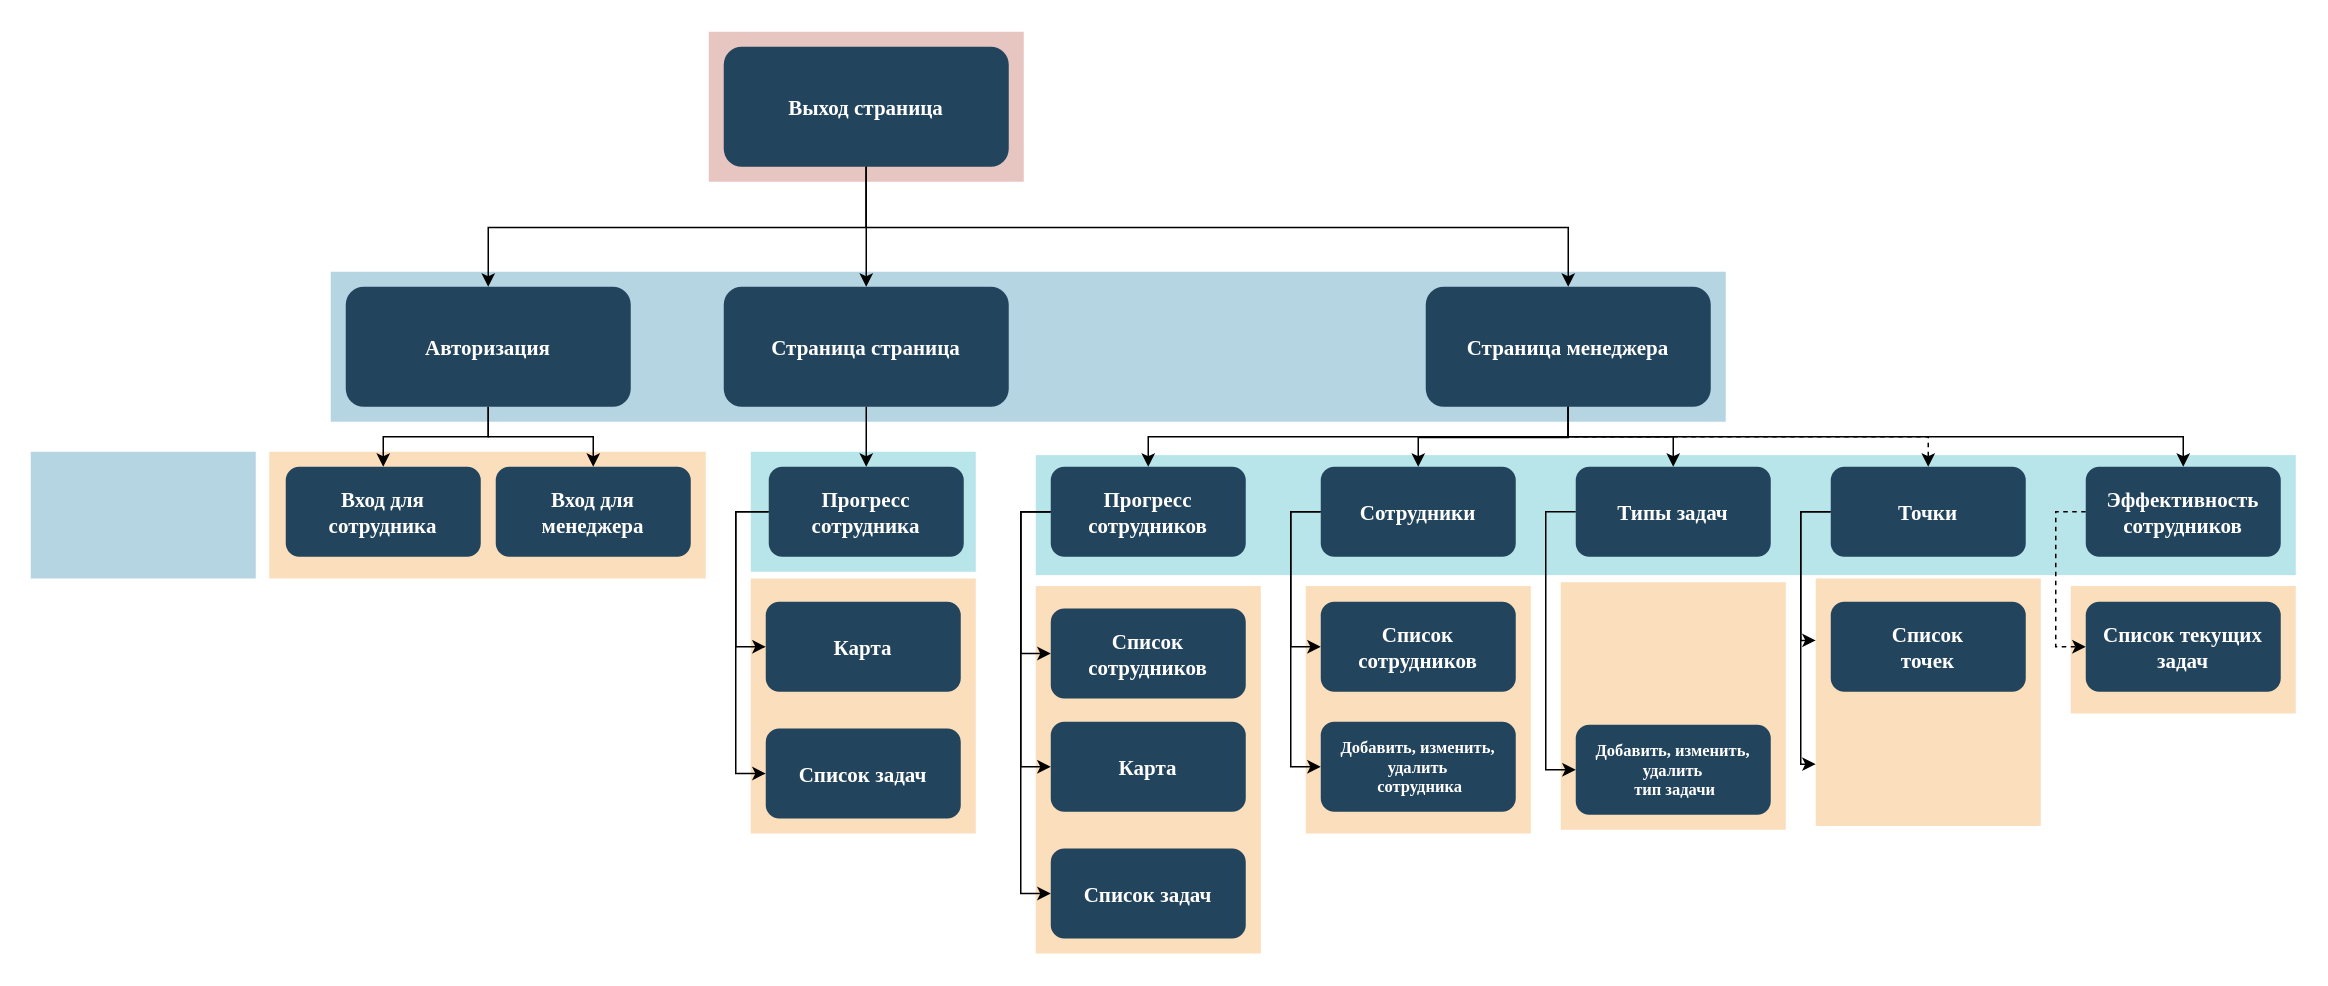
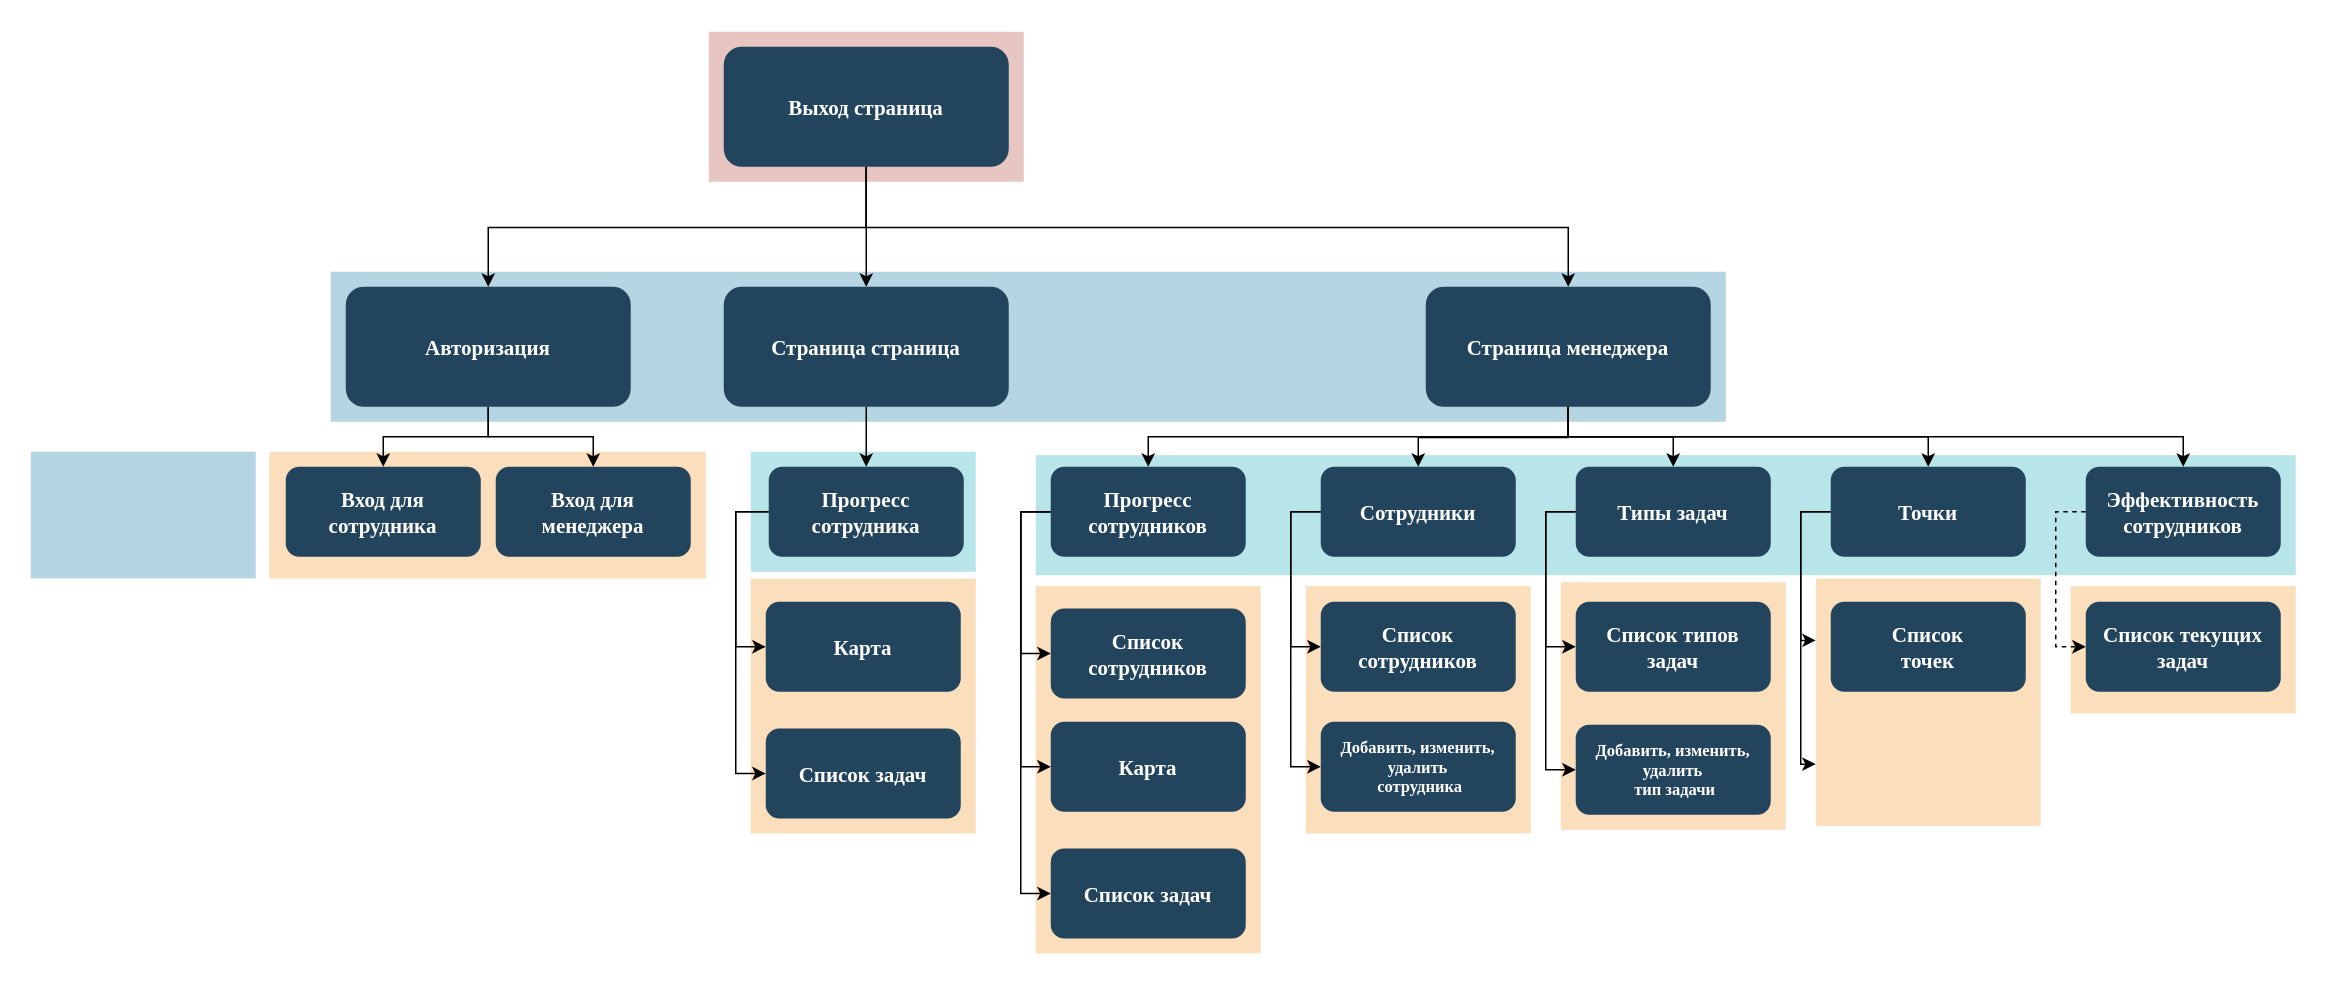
  <mxCell id="0" />
  <mxCell id="1" parent="0" />
  <mxCell id="2" value="" style="fillColor=#F2931E;strokeColor=none;opacity=30;" vertex="1" parent="1"><mxGeometry x="1380" y="390" width="150" height="85" as="geometry" /></mxCell>
  <mxCell id="3" value="" style="fillColor=#F2931E;strokeColor=none;opacity=30;" parent="1" vertex="1"><mxGeometry x="1040" y="387.5" width="150" height="165" as="geometry" /></mxCell>
  <mxCell id="4" value="" style="fillColor=#F2931E;strokeColor=none;opacity=30;" parent="1" vertex="1"><mxGeometry x="870" y="390" width="150" height="165" as="geometry" /></mxCell>
  <mxCell id="5" value="" style="fillColor=#F2931E;strokeColor=none;opacity=30;" parent="1" vertex="1"><mxGeometry x="690" y="390" width="150" height="245" as="geometry" /></mxCell>
  <mxCell id="6" value="" style="fillColor=#12AAB5;strokeColor=none;opacity=30;" parent="1" vertex="1"><mxGeometry x="690" y="302.75" width="840" height="80" as="geometry" /></mxCell>
  <mxCell id="7" value="" style="fillColor=#10739E;strokeColor=none;opacity=30;" parent="1" vertex="1"><mxGeometry x="20" y="300.5" width="150" height="84.5" as="geometry" /></mxCell>
  <mxCell id="8" value="" style="fillColor=#AE4132;strokeColor=none;opacity=30;" parent="1" vertex="1"><mxGeometry x="472" y="20.5" width="210" height="100.0" as="geometry" /></mxCell>
  <mxCell id="9" value="" style="fillColor=#10739E;strokeColor=none;opacity=30;" parent="1" vertex="1"><mxGeometry x="220" y="180.5" width="930" height="100" as="geometry" /></mxCell>
  <mxCell id="10" value="" style="fillColor=#F2931E;strokeColor=none;opacity=30;" parent="1" vertex="1"><mxGeometry x="179" y="300.5" width="291" height="84.5" as="geometry" /></mxCell>
  <mxCell id="11" value="" style="fillColor=#F2931E;strokeColor=none;opacity=30;" parent="1" vertex="1"><mxGeometry x="500" y="385" width="150" height="170" as="geometry" /></mxCell>
  <mxCell id="12" value="" style="fillColor=#12AAB5;strokeColor=none;opacity=30;" parent="1" vertex="1"><mxGeometry x="500" y="300.5" width="150" height="80" as="geometry" /></mxCell>
  <mxCell id="13" value="Выход страница" style="rounded=1;fillColor=#23445D;gradientColor=none;strokeColor=none;fontColor=#FFFFFF;fontStyle=1;fontFamily=Tahoma;fontSize=14" parent="1" vertex="1"><mxGeometry x="482" y="30.5" width="190" height="80" as="geometry" /></mxCell>
  <mxCell id="14" value="" style="edgeStyle=elbowEdgeStyle;elbow=vertical;strokeWidth=1;rounded=0;entryX=0.5;entryY=0;entryDx=0;entryDy=0;" parent="1" source="13" target="19" edge="1"><mxGeometry x="337" y="215.5" width="100" height="100" as="geometry"><mxPoint x="257" y="170.5" as="sourcePoint" /><mxPoint x="1377" y="190.5" as="targetPoint" /></mxGeometry></mxCell>
  <mxCell id="15" style="edgeStyle=orthogonalEdgeStyle;rounded=0;orthogonalLoop=1;jettySize=auto;html=1;exitX=0.5;exitY=1;exitDx=0;exitDy=0;" parent="1" source="19" target="38" edge="1"><mxGeometry relative="1" as="geometry" /></mxCell>
  <mxCell id="16" style="edgeStyle=orthogonalEdgeStyle;rounded=0;orthogonalLoop=1;jettySize=auto;html=1;exitX=0.5;exitY=1;exitDx=0;exitDy=0;entryX=0.5;entryY=0;entryDx=0;entryDy=0;" parent="1" source="19" target="46" edge="1"><mxGeometry relative="1" as="geometry" /></mxCell>
  <mxCell id="17" style="edgeStyle=orthogonalEdgeStyle;rounded=0;orthogonalLoop=1;jettySize=auto;html=1;exitX=0.5;exitY=1;exitDx=0;exitDy=0;entryX=0.5;entryY=0;entryDx=0;entryDy=0;" parent="1" source="19" target="40" edge="1"><mxGeometry relative="1" as="geometry" /></mxCell>
- <mxCell id="18" style="edgeStyle=orthogonalEdgeStyle;rounded=0;orthogonalLoop=1;jettySize=auto;html=1;exitX=0.5;exitY=1;exitDx=0;exitDy=0;entryX=0.5;entryY=0;entryDx=0;entryDy=0;dashed=1;" parent="1" source="19" target="43" edge="1"><mxGeometry relative="1" as="geometry" /></mxCell>
+ <mxCell id="18" style="edgeStyle=orthogonalEdgeStyle;rounded=0;orthogonalLoop=1;jettySize=auto;html=1;exitX=0.5;exitY=1;exitDx=0;exitDy=0;entryX=0.5;entryY=0;entryDx=0;entryDy=0;" parent="1" source="19" target="43" edge="1"><mxGeometry relative="1" as="geometry" /></mxCell>
  <mxCell id="19" value="Страница менеджера" style="rounded=1;fillColor=#23445D;gradientColor=none;strokeColor=none;fontColor=#FFFFFF;fontStyle=1;fontFamily=Tahoma;fontSize=14" parent="1" vertex="1"><mxGeometry x="950" y="190.5" width="190" height="80" as="geometry" /></mxCell>
  <mxCell id="20" value="Страница страница" style="rounded=1;fillColor=#23445D;gradientColor=none;strokeColor=none;fontColor=#FFFFFF;fontStyle=1;fontFamily=Tahoma;fontSize=14" parent="1" vertex="1"><mxGeometry x="482" y="190.5" width="190" height="80" as="geometry" /></mxCell>
  <mxCell id="21" style="edgeStyle=orthogonalEdgeStyle;rounded=0;orthogonalLoop=1;jettySize=auto;html=1;exitX=0.5;exitY=1;exitDx=0;exitDy=0;entryX=0.5;entryY=0;entryDx=0;entryDy=0;" edge="1" parent="1" source="23" target="25"><mxGeometry relative="1" as="geometry" /></mxCell>
  <mxCell id="22" style="edgeStyle=orthogonalEdgeStyle;rounded=0;orthogonalLoop=1;jettySize=auto;html=1;exitX=0.5;exitY=1;exitDx=0;exitDy=0;entryX=0.5;entryY=0;entryDx=0;entryDy=0;" edge="1" parent="1" source="23" target="24"><mxGeometry relative="1" as="geometry" /></mxCell>
  <mxCell id="23" value="Авторизация" style="rounded=1;fillColor=#23445D;gradientColor=none;strokeColor=none;fontColor=#FFFFFF;fontStyle=1;fontFamily=Tahoma;fontSize=14" parent="1" vertex="1"><mxGeometry x="230" y="190.5" width="190" height="80" as="geometry" /></mxCell>
  <mxCell id="24" value="Вход для &#10;сотрудника" style="rounded=1;fillColor=#23445D;gradientColor=none;strokeColor=none;fontColor=#FFFFFF;fontStyle=1;fontFamily=Tahoma;fontSize=14" parent="1" vertex="1"><mxGeometry x="190" y="310.5" width="130" height="60" as="geometry" /></mxCell>
  <mxCell id="25" value="Вход для &#10;менеджера" style="rounded=1;fillColor=#23445D;gradientColor=none;strokeColor=none;fontColor=#FFFFFF;fontStyle=1;fontFamily=Tahoma;fontSize=14" parent="1" vertex="1"><mxGeometry x="330" y="310.5" width="130" height="60" as="geometry" /></mxCell>
  <mxCell id="26" style="edgeStyle=orthogonalEdgeStyle;rounded=0;orthogonalLoop=1;jettySize=auto;html=1;exitX=0;exitY=0.5;exitDx=0;exitDy=0;entryX=0;entryY=0.5;entryDx=0;entryDy=0;" parent="1" source="28" target="33" edge="1"><mxGeometry relative="1" as="geometry" /></mxCell>
  <mxCell id="27" style="edgeStyle=orthogonalEdgeStyle;rounded=0;orthogonalLoop=1;jettySize=auto;html=1;exitX=0;exitY=0.5;exitDx=0;exitDy=0;entryX=0;entryY=0.5;entryDx=0;entryDy=0;" parent="1" source="28" target="34" edge="1"><mxGeometry relative="1" as="geometry" /></mxCell>
  <mxCell id="28" value="Прогресс &#10;сотрудника" style="rounded=1;fillColor=#23445D;gradientColor=none;strokeColor=none;fontColor=#FFFFFF;fontStyle=1;fontFamily=Tahoma;fontSize=14" parent="1" vertex="1"><mxGeometry x="512" y="310.5" width="130" height="60" as="geometry" /></mxCell>
  <mxCell id="29" value="" style="edgeStyle=elbowEdgeStyle;elbow=vertical;strokeWidth=1;rounded=0" parent="1" source="13" target="20" edge="1"><mxGeometry x="347" y="225.5" width="100" height="100" as="geometry"><mxPoint x="782" y="130.5" as="sourcePoint" /><mxPoint x="1387" y="200.5" as="targetPoint" /></mxGeometry></mxCell>
  <mxCell id="30" value="" style="edgeStyle=elbowEdgeStyle;elbow=vertical;strokeWidth=1;rounded=0" parent="1" source="13" target="23" edge="1"><mxGeometry x="-23" y="135.5" width="100" height="100" as="geometry"><mxPoint x="-103" y="90.5" as="sourcePoint" /><mxPoint x="-3" y="-9.5" as="targetPoint" /></mxGeometry></mxCell>
  <mxCell id="31" value="" style="edgeStyle=elbowEdgeStyle;elbow=vertical;strokeWidth=1;rounded=0" parent="1" source="20" target="28" edge="1"><mxGeometry x="-23" y="135.5" width="100" height="100" as="geometry"><mxPoint x="-103" y="90.5" as="sourcePoint" /><mxPoint x="-3" y="-9.5" as="targetPoint" /></mxGeometry></mxCell>
  <mxCell id="32" value="" style="edgeStyle=elbowEdgeStyle;elbow=vertical;strokeWidth=1;rounded=0;entryX=0.5;entryY=0;entryDx=0;entryDy=0;" parent="1" source="19" target="49" edge="1"><mxGeometry x="-23" y="135.5" width="100" height="100" as="geometry"><mxPoint x="-103" y="90.5" as="sourcePoint" /><mxPoint x="962" y="310.5" as="targetPoint" /></mxGeometry></mxCell>
  <mxCell id="33" value="Карта" style="rounded=1;fillColor=#23445D;gradientColor=none;strokeColor=none;fontColor=#FFFFFF;fontStyle=1;fontFamily=Tahoma;fontSize=14" parent="1" vertex="1"><mxGeometry x="510" y="400.5" width="130" height="60" as="geometry" /></mxCell>
  <mxCell id="34" value="Список задач" style="rounded=1;fillColor=#23445D;gradientColor=none;strokeColor=none;fontColor=#FFFFFF;fontStyle=1;fontFamily=Tahoma;fontSize=14" parent="1" vertex="1"><mxGeometry x="510" y="485" width="130" height="60" as="geometry" /></mxCell>
  <mxCell id="35" style="edgeStyle=orthogonalEdgeStyle;rounded=0;orthogonalLoop=1;jettySize=auto;html=1;exitX=0;exitY=0.5;exitDx=0;exitDy=0;entryX=0;entryY=0.5;entryDx=0;entryDy=0;" parent="1" source="38" target="52" edge="1"><mxGeometry relative="1" as="geometry" /></mxCell>
  <mxCell id="36" style="edgeStyle=orthogonalEdgeStyle;rounded=0;orthogonalLoop=1;jettySize=auto;html=1;exitX=0;exitY=0.5;exitDx=0;exitDy=0;entryX=0;entryY=0.5;entryDx=0;entryDy=0;" parent="1" source="38" target="50" edge="1"><mxGeometry relative="1" as="geometry" /></mxCell>
  <mxCell id="37" style="edgeStyle=orthogonalEdgeStyle;rounded=0;orthogonalLoop=1;jettySize=auto;html=1;exitX=0;exitY=0.5;exitDx=0;exitDy=0;entryX=0;entryY=0.5;entryDx=0;entryDy=0;" parent="1" source="38" target="51" edge="1"><mxGeometry relative="1" as="geometry" /></mxCell>
  <mxCell id="38" value="Прогресс &#10;сотрудников" style="rounded=1;fillColor=#23445D;gradientColor=none;strokeColor=none;fontColor=#FFFFFF;fontStyle=1;fontFamily=Tahoma;fontSize=14" parent="1" vertex="1"><mxGeometry x="700" y="310.5" width="130" height="60" as="geometry" /></mxCell>
  <mxCell id="39" style="edgeStyle=orthogonalEdgeStyle;rounded=0;orthogonalLoop=1;jettySize=auto;html=1;exitX=0;exitY=0.5;exitDx=0;exitDy=0;entryX=0;entryY=0.5;entryDx=0;entryDy=0;fontSize=11;dashed=1;" edge="1" parent="1" source="40" target="59"><mxGeometry relative="1" as="geometry"><Array as="points"><mxPoint x="1370" y="341" /><mxPoint x="1370" y="431" /></Array></mxGeometry></mxCell>
  <mxCell id="40" value="Эффективность &#10;сотрудников" style="rounded=1;fillColor=#23445D;gradientColor=none;strokeColor=none;fontColor=#FFFFFF;fontStyle=1;fontFamily=Tahoma;fontSize=14" parent="1" vertex="1"><mxGeometry x="1390" y="310.5" width="130" height="60" as="geometry" /></mxCell>
  <mxCell id="41" style="edgeStyle=orthogonalEdgeStyle;rounded=0;orthogonalLoop=1;jettySize=auto;html=1;exitX=0;exitY=0.5;exitDx=0;exitDy=0;entryX=0;entryY=0.25;entryDx=0;entryDy=0;" parent="1" source="43" target="57" edge="1"><mxGeometry relative="1" as="geometry" /></mxCell>
  <mxCell id="42" style="edgeStyle=orthogonalEdgeStyle;rounded=0;orthogonalLoop=1;jettySize=auto;html=1;exitX=0;exitY=0.5;exitDx=0;exitDy=0;entryX=0;entryY=0.75;entryDx=0;entryDy=0;" parent="1" source="43" target="57" edge="1"><mxGeometry relative="1" as="geometry" /></mxCell>
  <mxCell id="43" value="Точки" style="rounded=1;fillColor=#23445D;gradientColor=none;strokeColor=none;fontColor=#FFFFFF;fontStyle=1;fontFamily=Tahoma;fontSize=14" parent="1" vertex="1"><mxGeometry x="1220" y="310.5" width="130" height="60" as="geometry" /></mxCell>
+ <mxCell id="44" style="edgeStyle=orthogonalEdgeStyle;rounded=0;orthogonalLoop=1;jettySize=auto;html=1;exitX=0;exitY=0.5;exitDx=0;exitDy=0;entryX=0;entryY=0.5;entryDx=0;entryDy=0;" parent="1" source="46" target="55" edge="1"><mxGeometry relative="1" as="geometry" /></mxCell>
  <mxCell id="45" style="edgeStyle=orthogonalEdgeStyle;rounded=0;orthogonalLoop=1;jettySize=auto;html=1;exitX=0;exitY=0.5;exitDx=0;exitDy=0;entryX=0;entryY=0.5;entryDx=0;entryDy=0;" parent="1" source="46" target="56" edge="1"><mxGeometry relative="1" as="geometry" /></mxCell>
  <mxCell id="46" value="Типы задач" style="rounded=1;fillColor=#23445D;gradientColor=none;strokeColor=none;fontColor=#FFFFFF;fontStyle=1;fontFamily=Tahoma;fontSize=14" parent="1" vertex="1"><mxGeometry x="1050" y="310.5" width="130" height="60" as="geometry" /></mxCell>
  <mxCell id="47" style="edgeStyle=orthogonalEdgeStyle;rounded=0;orthogonalLoop=1;jettySize=auto;html=1;exitX=0;exitY=0.5;exitDx=0;exitDy=0;entryX=0;entryY=0.5;entryDx=0;entryDy=0;" parent="1" source="49" target="53" edge="1"><mxGeometry relative="1" as="geometry" /></mxCell>
  <mxCell id="48" style="edgeStyle=orthogonalEdgeStyle;rounded=0;orthogonalLoop=1;jettySize=auto;html=1;exitX=0;exitY=0.5;exitDx=0;exitDy=0;entryX=0;entryY=0.5;entryDx=0;entryDy=0;" parent="1" source="49" target="54" edge="1"><mxGeometry relative="1" as="geometry" /></mxCell>
  <mxCell id="49" value="Сотрудники" style="rounded=1;fillColor=#23445D;gradientColor=none;strokeColor=none;fontColor=#FFFFFF;fontStyle=1;fontFamily=Tahoma;fontSize=14" parent="1" vertex="1"><mxGeometry x="880" y="310.5" width="130" height="60" as="geometry" /></mxCell>
  <mxCell id="50" value="Карта" style="rounded=1;fillColor=#23445D;gradientColor=none;strokeColor=none;fontColor=#FFFFFF;fontStyle=1;fontFamily=Tahoma;fontSize=14" parent="1" vertex="1"><mxGeometry x="700" y="480.5" width="130" height="60" as="geometry" /></mxCell>
  <mxCell id="51" value="Список задач" style="rounded=1;fillColor=#23445D;gradientColor=none;strokeColor=none;fontColor=#FFFFFF;fontStyle=1;fontFamily=Tahoma;fontSize=14" parent="1" vertex="1"><mxGeometry x="700" y="565" width="130" height="60" as="geometry" /></mxCell>
  <mxCell id="52" value="Список &#10;сотрудников" style="rounded=1;fillColor=#23445D;gradientColor=none;strokeColor=none;fontColor=#FFFFFF;fontStyle=1;fontFamily=Tahoma;fontSize=14" parent="1" vertex="1"><mxGeometry x="700" y="405" width="130" height="60" as="geometry" /></mxCell>
  <mxCell id="53" value="Список &#10;сотрудников" style="rounded=1;fillColor=#23445D;gradientColor=none;strokeColor=none;fontColor=#FFFFFF;fontStyle=1;fontFamily=Tahoma;fontSize=14" parent="1" vertex="1"><mxGeometry x="880" y="400.5" width="130" height="60" as="geometry" /></mxCell>
  <mxCell id="54" value="Добавить, изменить,&#10;удалить&#10; сотрудника" style="rounded=1;fillColor=#23445D;gradientColor=none;strokeColor=none;fontColor=#FFFFFF;fontStyle=1;fontFamily=Tahoma;fontSize=11;" parent="1" vertex="1"><mxGeometry x="880" y="480.5" width="130" height="60" as="geometry" /></mxCell>
+ <mxCell id="55" value="Список типов&#10;задач" style="rounded=1;fillColor=#23445D;gradientColor=none;strokeColor=none;fontColor=#FFFFFF;fontStyle=1;fontFamily=Tahoma;fontSize=14" parent="1" vertex="1"><mxGeometry x="1050" y="400.5" width="130" height="60" as="geometry" /></mxCell>
  <mxCell id="56" value="Добавить, изменить,&#10;удалить&#10; тип задачи" style="rounded=1;fillColor=#23445D;gradientColor=none;strokeColor=none;fontColor=#FFFFFF;fontStyle=1;fontFamily=Tahoma;fontSize=11;" parent="1" vertex="1"><mxGeometry x="1050" y="482.5" width="130" height="60" as="geometry" /></mxCell>
  <mxCell id="57" value="" style="fillColor=#F2931E;strokeColor=none;opacity=30;" parent="1" vertex="1"><mxGeometry x="1210" y="385" width="150" height="165" as="geometry" /></mxCell>
  <mxCell id="58" value="Список &#10;точек" style="rounded=1;fillColor=#23445D;gradientColor=none;strokeColor=none;fontColor=#FFFFFF;fontStyle=1;fontFamily=Tahoma;fontSize=14" parent="1" vertex="1"><mxGeometry x="1220" y="400.5" width="130" height="60" as="geometry" /></mxCell>
  <mxCell id="59" value="Список текущих&#10;задач" style="rounded=1;fillColor=#23445D;gradientColor=none;strokeColor=none;fontColor=#FFFFFF;fontStyle=1;fontFamily=Tahoma;fontSize=14" vertex="1" parent="1"><mxGeometry x="1390" y="400.5" width="130" height="60" as="geometry" /></mxCell>
